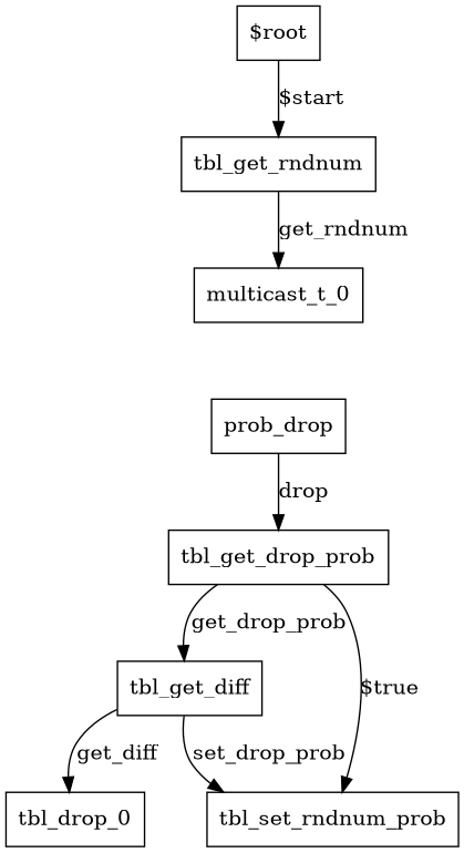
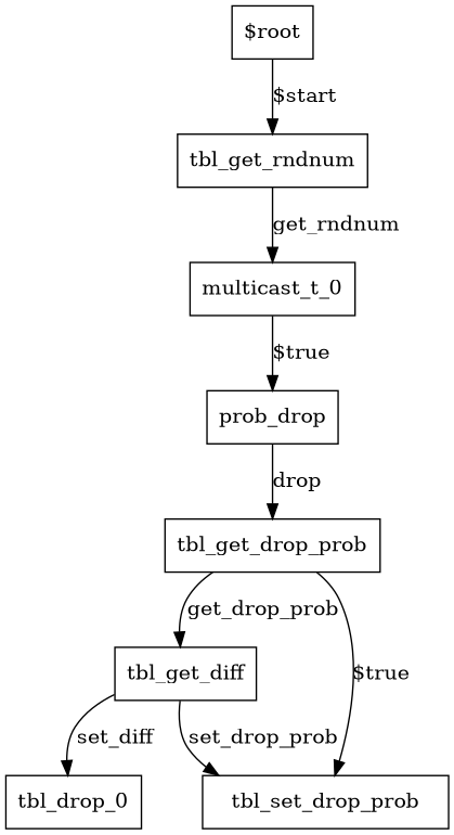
  digraph {
    node [color=black shape=box]
    edge [color=black]
    n1 [label="$root"]
    n2 [label=tbl_get_rndnum]
    n3 [label=multicast_t_0]
    n4 [label=prob_drop]
    n5 [label=tbl_get_drop_prob]
    n6 [label=tbl_get_diff]
-   n7 [label=tbl_set_rndnum_prob]
+   n7 [label=tbl_set_drop_prob]
    n8 [label=tbl_drop_0]
    n1 -> n2 [label="$start"]
    n2 -> n3 [label=get_rndnum]
+   n3 -> n4 [label="$true"]
    n4 -> n5 [label=drop]
    n5 -> n6 [label=get_drop_prob]
    n5 -> n7 [label="$true"]
    n6 -> n7 [label=set_drop_prob]
-   n6 -> n8 [label=get_diff]
+   n6 -> n8 [label=set_diff]
  }
